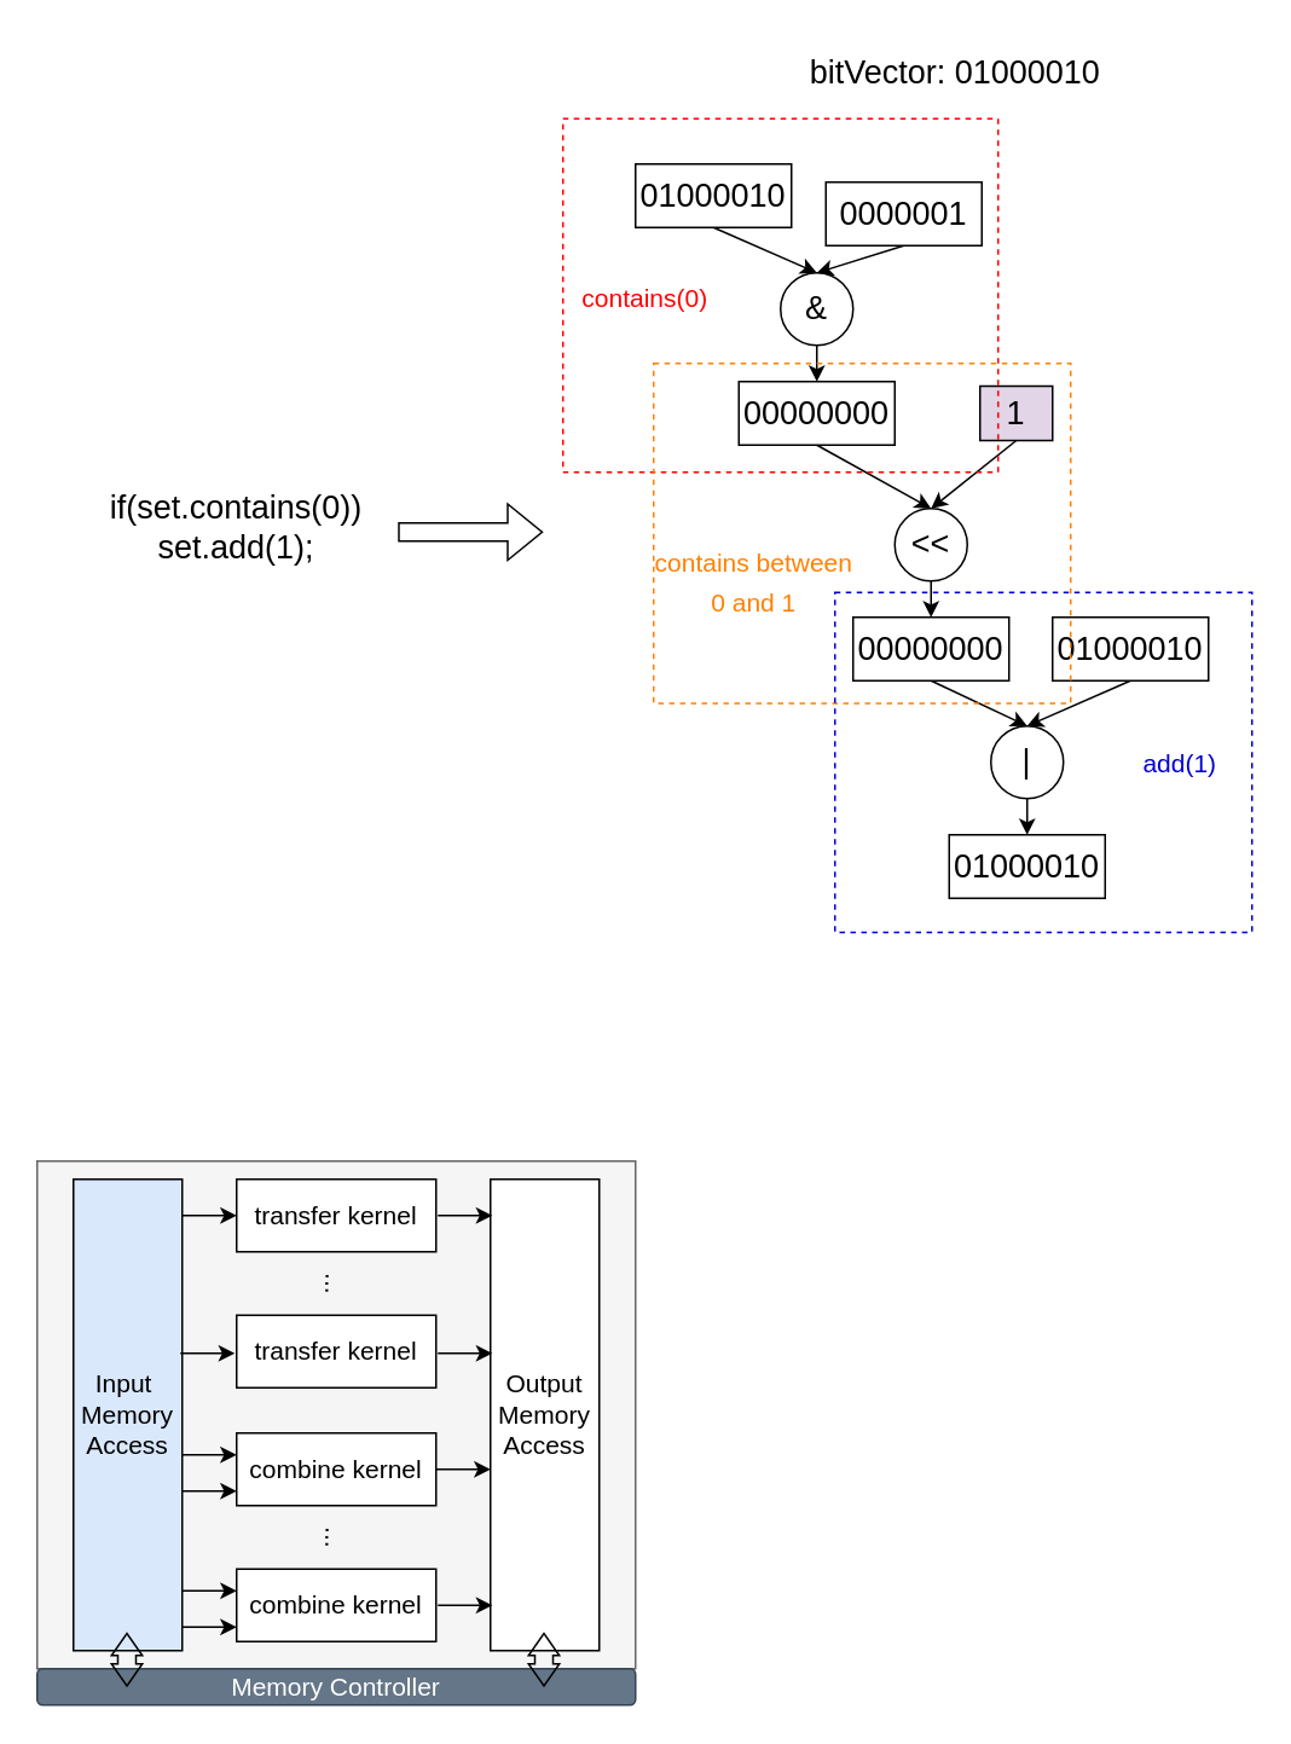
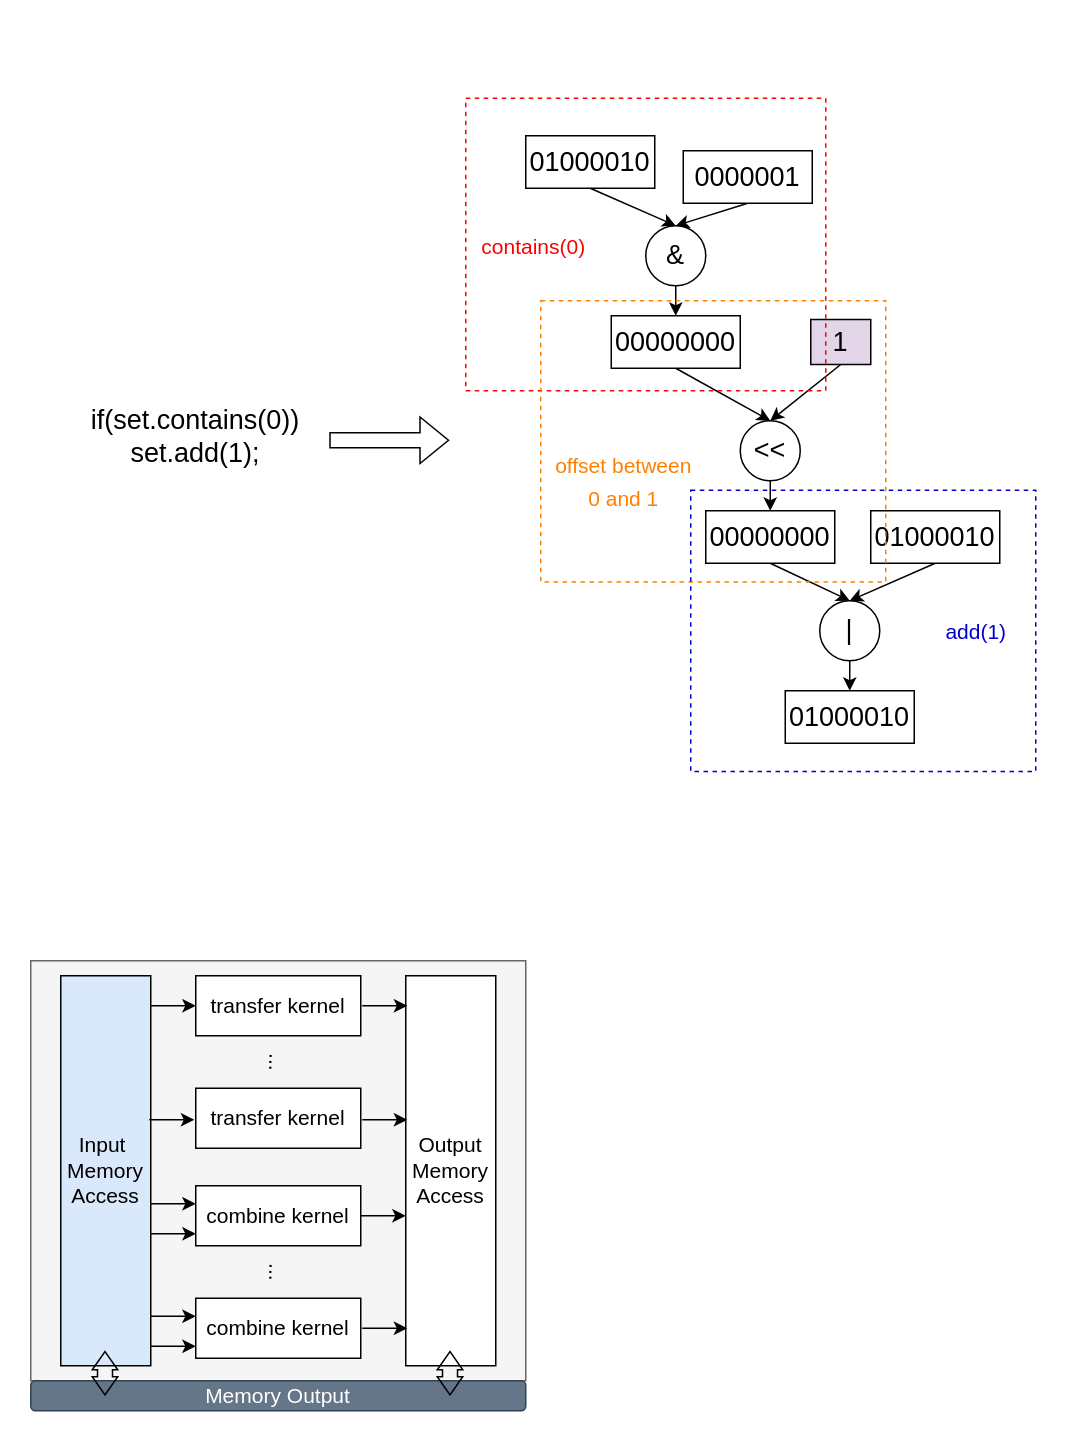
  <mxCell id="0" />
  <mxCell id="1" parent="0" />
  <mxCell id="2" value="&lt;font style=&quot;font-size: 18px;&quot;&gt;if(set.contains(0))&lt;br&gt;set.add(1);&lt;/font&gt;" style="text;html=1;strokeColor=none;fillColor=none;align=center;verticalAlign=middle;whiteSpace=wrap;rounded=0;" parent="1" vertex="1"><mxGeometry x="50" y="256.25" width="160" height="70" as="geometry" /></mxCell>
  <mxCell id="3" value="" style="shape=flexArrow;endArrow=classic;html=1;rounded=0;fontSize=18;" parent="1" edge="1"><mxGeometry width="50" height="50" relative="1" as="geometry"><mxPoint x="219" y="293" as="sourcePoint" /><mxPoint x="299" y="293" as="targetPoint" /></mxGeometry></mxCell>
- <mxCell id="4" value="bitVector: 01000010" style="text;html=1;align=center;verticalAlign=middle;resizable=0;points=[];autosize=1;strokeColor=none;fillColor=none;fontSize=18;" parent="1" vertex="1"><mxGeometry x="436" y="20" width="180" height="40" as="geometry" /></mxCell>
  <mxCell id="5" style="rounded=0;orthogonalLoop=1;jettySize=auto;html=1;exitX=0.5;exitY=1;exitDx=0;exitDy=0;entryX=0.5;entryY=0;entryDx=0;entryDy=0;fontSize=18;" parent="1" source="6" target="10" edge="1"><mxGeometry relative="1" as="geometry" /></mxCell>
  <mxCell id="6" value="01000010" style="rounded=0;whiteSpace=wrap;html=1;fontSize=18;" parent="1" vertex="1"><mxGeometry x="350" y="90" width="86" height="35" as="geometry" /></mxCell>
  <mxCell id="7" style="rounded=0;orthogonalLoop=1;jettySize=auto;html=1;exitX=0.5;exitY=1;exitDx=0;exitDy=0;entryX=0.5;entryY=0;entryDx=0;entryDy=0;fontSize=18;" parent="1" source="8" target="10" edge="1"><mxGeometry relative="1" as="geometry" /></mxCell>
  <mxCell id="8" value="0000001" style="rounded=0;whiteSpace=wrap;html=1;fontSize=18;" parent="1" vertex="1"><mxGeometry x="455" y="100" width="86" height="35" as="geometry" /></mxCell>
  <mxCell id="9" style="edgeStyle=none;rounded=0;orthogonalLoop=1;jettySize=auto;html=1;exitX=0.5;exitY=1;exitDx=0;exitDy=0;entryX=0.5;entryY=0;entryDx=0;entryDy=0;fontSize=18;" parent="1" source="10" target="12" edge="1"><mxGeometry relative="1" as="geometry" /></mxCell>
  <mxCell id="10" value="&amp;amp;" style="ellipse;whiteSpace=wrap;html=1;aspect=fixed;fontSize=18;" parent="1" vertex="1"><mxGeometry x="430" y="150" width="40" height="40" as="geometry" /></mxCell>
  <mxCell id="11" style="edgeStyle=none;rounded=0;orthogonalLoop=1;jettySize=auto;html=1;exitX=0.5;exitY=1;exitDx=0;exitDy=0;entryX=0.5;entryY=0;entryDx=0;entryDy=0;fontSize=18;" parent="1" source="12" target="17" edge="1"><mxGeometry relative="1" as="geometry" /></mxCell>
  <mxCell id="12" value="00000000" style="rounded=0;whiteSpace=wrap;html=1;fontSize=18;" parent="1" vertex="1"><mxGeometry x="407" y="210" width="86" height="35" as="geometry" /></mxCell>
  <mxCell id="13" style="edgeStyle=none;rounded=0;orthogonalLoop=1;jettySize=auto;html=1;exitX=0.5;exitY=1;exitDx=0;exitDy=0;entryX=0.5;entryY=0;entryDx=0;entryDy=0;fontSize=18;" parent="1" source="14" target="17" edge="1"><mxGeometry relative="1" as="geometry" /></mxCell>
  <mxCell id="14" value="1" style="rounded=0;whiteSpace=wrap;html=1;fontSize=18;fillColor=#e1d5e7;" parent="1" vertex="1"><mxGeometry x="540" y="212.5" width="40" height="30" as="geometry" /></mxCell>
  <mxCell id="15" style="edgeStyle=none;rounded=0;orthogonalLoop=1;jettySize=auto;html=1;exitX=0.5;exitY=1;exitDx=0;exitDy=0;fontSize=18;" parent="1" source="17" edge="1"><mxGeometry relative="1" as="geometry"><mxPoint x="513" y="320" as="targetPoint" /></mxGeometry></mxCell>
  <mxCell id="16" style="edgeStyle=none;rounded=0;orthogonalLoop=1;jettySize=auto;html=1;exitX=0.5;exitY=1;exitDx=0;exitDy=0;entryX=0.5;entryY=0;entryDx=0;entryDy=0;fontSize=18;" parent="1" source="17" target="19" edge="1"><mxGeometry relative="1" as="geometry" /></mxCell>
  <mxCell id="17" value="&amp;lt;&amp;lt;" style="ellipse;whiteSpace=wrap;html=1;aspect=fixed;fontSize=18;" parent="1" vertex="1"><mxGeometry x="493" y="280" width="40" height="40" as="geometry" /></mxCell>
  <mxCell id="18" style="edgeStyle=none;rounded=0;orthogonalLoop=1;jettySize=auto;html=1;exitX=0.5;exitY=1;exitDx=0;exitDy=0;entryX=0.5;entryY=0;entryDx=0;entryDy=0;fontSize=18;" parent="1" source="19" target="24" edge="1"><mxGeometry relative="1" as="geometry" /></mxCell>
  <mxCell id="19" value="00000000" style="rounded=0;whiteSpace=wrap;html=1;fontSize=18;" parent="1" vertex="1"><mxGeometry x="470" y="340" width="86" height="35" as="geometry" /></mxCell>
  <mxCell id="20" style="edgeStyle=none;rounded=0;orthogonalLoop=1;jettySize=auto;html=1;exitX=0.5;exitY=1;exitDx=0;exitDy=0;entryX=0.5;entryY=0;entryDx=0;entryDy=0;fontSize=18;" parent="1" source="21" target="24" edge="1"><mxGeometry relative="1" as="geometry" /></mxCell>
  <mxCell id="21" value="01000010" style="rounded=0;whiteSpace=wrap;html=1;fontSize=18;" parent="1" vertex="1"><mxGeometry x="580" y="340" width="86" height="35" as="geometry" /></mxCell>
  <mxCell id="22" style="edgeStyle=none;rounded=0;orthogonalLoop=1;jettySize=auto;html=1;exitX=0.5;exitY=1;exitDx=0;exitDy=0;fontSize=18;" parent="1" source="24" edge="1"><mxGeometry relative="1" as="geometry"><mxPoint x="566" y="440" as="targetPoint" /></mxGeometry></mxCell>
  <mxCell id="23" style="edgeStyle=none;rounded=0;orthogonalLoop=1;jettySize=auto;html=1;exitX=0.5;exitY=1;exitDx=0;exitDy=0;entryX=0.5;entryY=0;entryDx=0;entryDy=0;fontSize=18;" parent="1" source="24" target="25" edge="1"><mxGeometry relative="1" as="geometry" /></mxCell>
  <mxCell id="24" value="|" style="ellipse;whiteSpace=wrap;html=1;aspect=fixed;fontSize=18;" parent="1" vertex="1"><mxGeometry x="546" y="400" width="40" height="40" as="geometry" /></mxCell>
  <mxCell id="25" value="01000010" style="rounded=0;whiteSpace=wrap;html=1;fontSize=18;" parent="1" vertex="1"><mxGeometry x="523" y="460" width="86" height="35" as="geometry" /></mxCell>
  <mxCell id="26" value="" style="rounded=0;whiteSpace=wrap;html=1;fontSize=18;fillColor=none;strokeColor=#FF0000;dashed=1;" parent="1" vertex="1"><mxGeometry x="310" y="65" width="240" height="195" as="geometry" /></mxCell>
  <mxCell id="27" style="edgeStyle=none;rounded=0;orthogonalLoop=1;jettySize=auto;html=1;exitX=0;exitY=1;exitDx=0;exitDy=0;fontSize=18;" parent="1" source="26" target="26" edge="1"><mxGeometry relative="1" as="geometry" /></mxCell>
  <mxCell id="28" style="edgeStyle=none;rounded=0;orthogonalLoop=1;jettySize=auto;html=1;exitX=0;exitY=0.5;exitDx=0;exitDy=0;fontSize=18;" parent="1" source="26" target="26" edge="1"><mxGeometry relative="1" as="geometry" /></mxCell>
  <mxCell id="29" value="&lt;font style=&quot;font-size: 14px;&quot; color=&quot;#ff0000&quot;&gt;contains(0)&lt;/font&gt;" style="text;html=1;align=center;verticalAlign=middle;resizable=0;points=[];autosize=1;strokeColor=none;fillColor=none;fontSize=18;" parent="1" vertex="1"><mxGeometry x="310" y="142.5" width="90" height="40" as="geometry" /></mxCell>
  <mxCell id="30" value="" style="rounded=0;whiteSpace=wrap;html=1;fontSize=18;fillColor=none;strokeColor=#FF8000;dashed=1;" parent="1" vertex="1"><mxGeometry x="360" y="200" width="230" height="187.5" as="geometry" /></mxCell>
- <mxCell id="31" value="&lt;font color=&quot;#ff8000&quot; style=&quot;font-size: 14px;&quot;&gt;contains between &lt;br&gt;0 and 1&lt;/font&gt;" style="text;html=1;align=center;verticalAlign=middle;resizable=0;points=[];autosize=1;strokeColor=none;fillColor=none;fontSize=18;" parent="1" vertex="1"><mxGeometry x="360" y="290" width="110" height="60" as="geometry" /></mxCell>
+ <mxCell id="31" value="&lt;font color=&quot;#ff8000&quot; style=&quot;font-size: 14px;&quot;&gt;offset between &lt;br&gt;0 and 1&lt;/font&gt;" style="text;html=1;align=center;verticalAlign=middle;resizable=0;points=[];autosize=1;strokeColor=none;fillColor=none;fontSize=18;" parent="1" vertex="1"><mxGeometry x="360" y="290" width="110" height="60" as="geometry" /></mxCell>
  <mxCell id="32" value="" style="rounded=0;whiteSpace=wrap;html=1;fontSize=18;fillColor=none;strokeColor=#0000CC;dashed=1;" parent="1" vertex="1"><mxGeometry x="460" y="326.25" width="230" height="187.5" as="geometry" /></mxCell>
  <mxCell id="33" value="&lt;font color=&quot;#0000cc&quot; style=&quot;font-size: 14px;&quot;&gt;add(1)&lt;/font&gt;" style="text;html=1;align=center;verticalAlign=middle;resizable=0;points=[];autosize=1;strokeColor=none;fillColor=none;fontSize=18;" parent="1" vertex="1"><mxGeometry x="620" y="400" width="60" height="40" as="geometry" /></mxCell>
  <mxCell id="34" value="" style="rounded=0;whiteSpace=wrap;html=1;fillColor=#f5f5f5;fontColor=#333333;strokeColor=#666666;" vertex="1" parent="1"><mxGeometry x="20" y="640" width="330" height="280" as="geometry" /></mxCell>
  <mxCell id="35" value="&lt;font style=&quot;font-size: 14px;&quot;&gt;transfer kernel&lt;/font&gt;" style="rounded=0;whiteSpace=wrap;html=1;" vertex="1" parent="1"><mxGeometry x="130" y="650" width="110" height="40" as="geometry" /></mxCell>
  <mxCell id="36" value="&lt;font style=&quot;font-size: 14px;&quot;&gt;transfer kernel&lt;/font&gt;" style="rounded=0;whiteSpace=wrap;html=1;" vertex="1" parent="1"><mxGeometry x="130" y="725" width="110" height="40" as="geometry" /></mxCell>
  <mxCell id="37" value="..." style="text;html=1;strokeColor=none;fillColor=none;align=center;verticalAlign=middle;whiteSpace=wrap;rounded=0;fontSize=14;rotation=91;" vertex="1" parent="1"><mxGeometry x="167.5" y="690" width="35" height="35" as="geometry" /></mxCell>
  <mxCell id="38" value="&lt;span style=&quot;font-size: 14px;&quot;&gt;combine kernel&lt;/span&gt;" style="rounded=0;whiteSpace=wrap;html=1;" vertex="1" parent="1"><mxGeometry x="130" y="790" width="110" height="40" as="geometry" /></mxCell>
  <mxCell id="39" value="&lt;span style=&quot;font-size: 14px;&quot;&gt;combine kernel&lt;/span&gt;" style="rounded=0;whiteSpace=wrap;html=1;" vertex="1" parent="1"><mxGeometry x="130" y="865" width="110" height="40" as="geometry" /></mxCell>
  <mxCell id="40" value="..." style="text;html=1;strokeColor=none;fillColor=none;align=center;verticalAlign=middle;whiteSpace=wrap;rounded=0;fontSize=14;rotation=91;" vertex="1" parent="1"><mxGeometry x="167.5" y="830" width="35" height="35" as="geometry" /></mxCell>
  <mxCell id="41" value="Input&amp;nbsp;&lt;br&gt;Memory&lt;br&gt;Access" style="rounded=0;whiteSpace=wrap;html=1;fontSize=14;fillColor=#dae8fc;" vertex="1" parent="1"><mxGeometry x="40" y="650" width="60" height="260" as="geometry" /></mxCell>
  <mxCell id="42" value="Output&lt;br&gt;Memory&lt;br&gt;Access" style="rounded=0;whiteSpace=wrap;html=1;fontSize=14;" vertex="1" parent="1"><mxGeometry x="270" y="650" width="60" height="260" as="geometry" /></mxCell>
  <mxCell id="43" value="" style="endArrow=classic;html=1;rounded=0;fontSize=14;entryX=0;entryY=0.5;entryDx=0;entryDy=0;" edge="1" parent="1" target="35"><mxGeometry width="50" height="50" relative="1" as="geometry"><mxPoint x="100" y="670" as="sourcePoint" /><mxPoint x="170" y="560" as="targetPoint" /></mxGeometry></mxCell>
  <mxCell id="44" value="" style="endArrow=classic;html=1;rounded=0;fontSize=14;entryX=0;entryY=0.5;entryDx=0;entryDy=0;" edge="1" parent="1"><mxGeometry width="50" height="50" relative="1" as="geometry"><mxPoint x="99" y="746" as="sourcePoint" /><mxPoint x="129" y="746" as="targetPoint" /></mxGeometry></mxCell>
  <mxCell id="45" value="" style="endArrow=classic;html=1;rounded=0;fontSize=14;entryX=0;entryY=0.5;entryDx=0;entryDy=0;" edge="1" parent="1"><mxGeometry width="50" height="50" relative="1" as="geometry"><mxPoint x="241" y="670" as="sourcePoint" /><mxPoint x="271" y="670" as="targetPoint" /></mxGeometry></mxCell>
  <mxCell id="46" value="" style="endArrow=classic;html=1;rounded=0;fontSize=14;entryX=0;entryY=0.5;entryDx=0;entryDy=0;" edge="1" parent="1"><mxGeometry width="50" height="50" relative="1" as="geometry"><mxPoint x="241" y="746" as="sourcePoint" /><mxPoint x="271" y="746" as="targetPoint" /></mxGeometry></mxCell>
  <mxCell id="47" value="" style="endArrow=classic;html=1;rounded=0;fontSize=14;entryX=0;entryY=0.5;entryDx=0;entryDy=0;" edge="1" parent="1"><mxGeometry width="50" height="50" relative="1" as="geometry"><mxPoint x="240" y="810" as="sourcePoint" /><mxPoint x="270" y="810" as="targetPoint" /></mxGeometry></mxCell>
  <mxCell id="48" value="" style="endArrow=classic;html=1;rounded=0;fontSize=14;entryX=0;entryY=0.5;entryDx=0;entryDy=0;" edge="1" parent="1"><mxGeometry width="50" height="50" relative="1" as="geometry"><mxPoint x="241" y="885" as="sourcePoint" /><mxPoint x="271" y="885" as="targetPoint" /></mxGeometry></mxCell>
  <mxCell id="49" value="" style="endArrow=classic;html=1;rounded=0;fontSize=14;entryX=0;entryY=0.5;entryDx=0;entryDy=0;" edge="1" parent="1"><mxGeometry width="50" height="50" relative="1" as="geometry"><mxPoint x="100" y="802" as="sourcePoint" /><mxPoint x="130" y="802" as="targetPoint" /></mxGeometry></mxCell>
  <mxCell id="50" value="" style="endArrow=classic;html=1;rounded=0;fontSize=14;entryX=0;entryY=0.5;entryDx=0;entryDy=0;" edge="1" parent="1"><mxGeometry width="50" height="50" relative="1" as="geometry"><mxPoint x="100" y="822" as="sourcePoint" /><mxPoint x="130" y="822" as="targetPoint" /></mxGeometry></mxCell>
  <mxCell id="51" value="" style="endArrow=classic;html=1;rounded=0;fontSize=14;entryX=0;entryY=0.5;entryDx=0;entryDy=0;" edge="1" parent="1"><mxGeometry width="50" height="50" relative="1" as="geometry"><mxPoint x="100" y="877" as="sourcePoint" /><mxPoint x="130" y="877" as="targetPoint" /></mxGeometry></mxCell>
  <mxCell id="52" value="" style="endArrow=classic;html=1;rounded=0;fontSize=14;entryX=0;entryY=0.5;entryDx=0;entryDy=0;" edge="1" parent="1"><mxGeometry width="50" height="50" relative="1" as="geometry"><mxPoint x="100" y="897" as="sourcePoint" /><mxPoint x="130" y="897" as="targetPoint" /></mxGeometry></mxCell>
- <mxCell id="53" value="Memory Controller" style="rounded=1;whiteSpace=wrap;html=1;fontSize=14;fillColor=#647687;fontColor=#ffffff;strokeColor=#314354;" vertex="1" parent="1"><mxGeometry x="20" y="920" width="330" height="20" as="geometry" /></mxCell>
+ <mxCell id="53" value="Memory Output" style="rounded=1;whiteSpace=wrap;html=1;fontSize=14;fillColor=#647687;fontColor=#ffffff;strokeColor=#314354;" vertex="1" parent="1"><mxGeometry x="20" y="920" width="330" height="20" as="geometry" /></mxCell>
  <mxCell id="54" value="" style="shape=flexArrow;endArrow=classic;startArrow=classic;html=1;rounded=0;fontSize=14;startWidth=6;startSize=3.73;endWidth=6;endSize=3.73;" edge="1" parent="1"><mxGeometry width="100" height="100" relative="1" as="geometry"><mxPoint x="69.5" y="930" as="sourcePoint" /><mxPoint x="69.5" y="900" as="targetPoint" /></mxGeometry></mxCell>
  <mxCell id="55" value="" style="shape=flexArrow;endArrow=classic;startArrow=classic;html=1;rounded=0;fontSize=14;startWidth=6;startSize=3.73;endWidth=6;endSize=3.73;" edge="1" parent="1"><mxGeometry width="100" height="100" relative="1" as="geometry"><mxPoint x="299.5" y="930" as="sourcePoint" /><mxPoint x="299.5" y="900" as="targetPoint" /></mxGeometry></mxCell>
